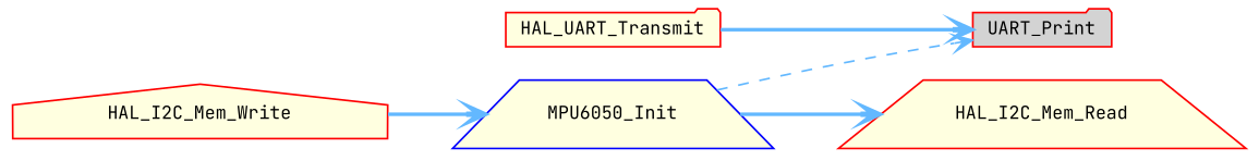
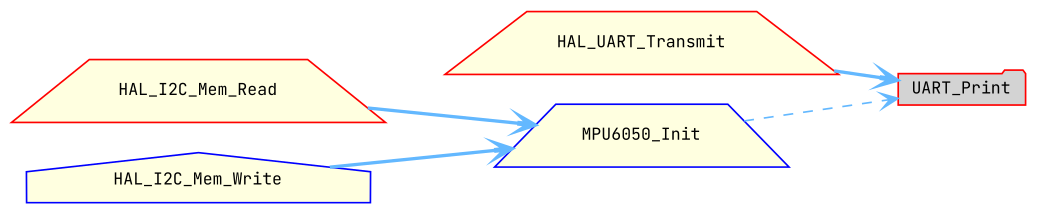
  digraph {
    fontname="JetBrains Mono"
    rankdir=LR
    node [color=red fillcolor=lightyellow fontname="JetBrains Mono" fontsize=10 shape=trapezium style=filled]
    edge [arrowhead=vee color=steelblue1 fontname="JetBrains Mono" fontsize=10 labelfontname=Helvetica labelfontsize=10 style=bold]
    n1 [color=blue fontcolor=black height=0.2 label=MPU6050_Init width=0.4]
    n2 [height=0.2 label=HAL_I2C_Mem_Read width=0.4]
    n3 [fillcolor=lightgrey height=0.2 label=UART_Print shape=folder width=0.4]
-   n4 [height=0.2 label=HAL_I2C_Mem_Write shape=house width=0.4]
-   n5 [height=0.2 label=HAL_UART_Transmit shape=folder width=0.4]
-   n1 -> n2
+   n4 [color=blue height=0.2 label=HAL_I2C_Mem_Write shape=house width=0.4]
+   n5 [height=0.2 label=HAL_UART_Transmit width=0.4]
+   n2 -> n1
    n1 -> n3 [style=dashed]
    n4 -> n1
    n5 -> n3
  }
